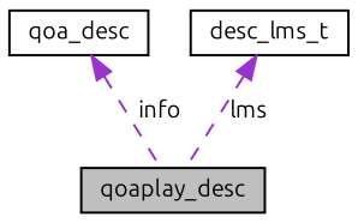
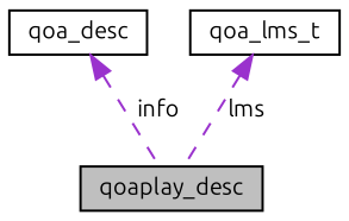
  digraph {
    fontname=Ubuntu
    node [color=black fillcolor=white fontname=Ubuntu fontsize=10 shape=record style=filled]
    edge [color=darkorchid3 dir=back fontname=Ubuntu fontsize=10 labelfontname=Helvetica labelfontsize=10 style=dashed]
    n1 [fillcolor=grey75 fontcolor=black height=0.2 label=qoaplay_desc width=0.4]
    n2 [height=0.2 label=qoa_desc width=0.4]
-   n3 [height=0.2 label=desc_lms_t width=0.4]
+   n3 [height=0.2 label=qoa_lms_t width=0.4]
    n2 -> n1 [label=" info"]
    n3 -> n1 [label=" lms"]
  }
